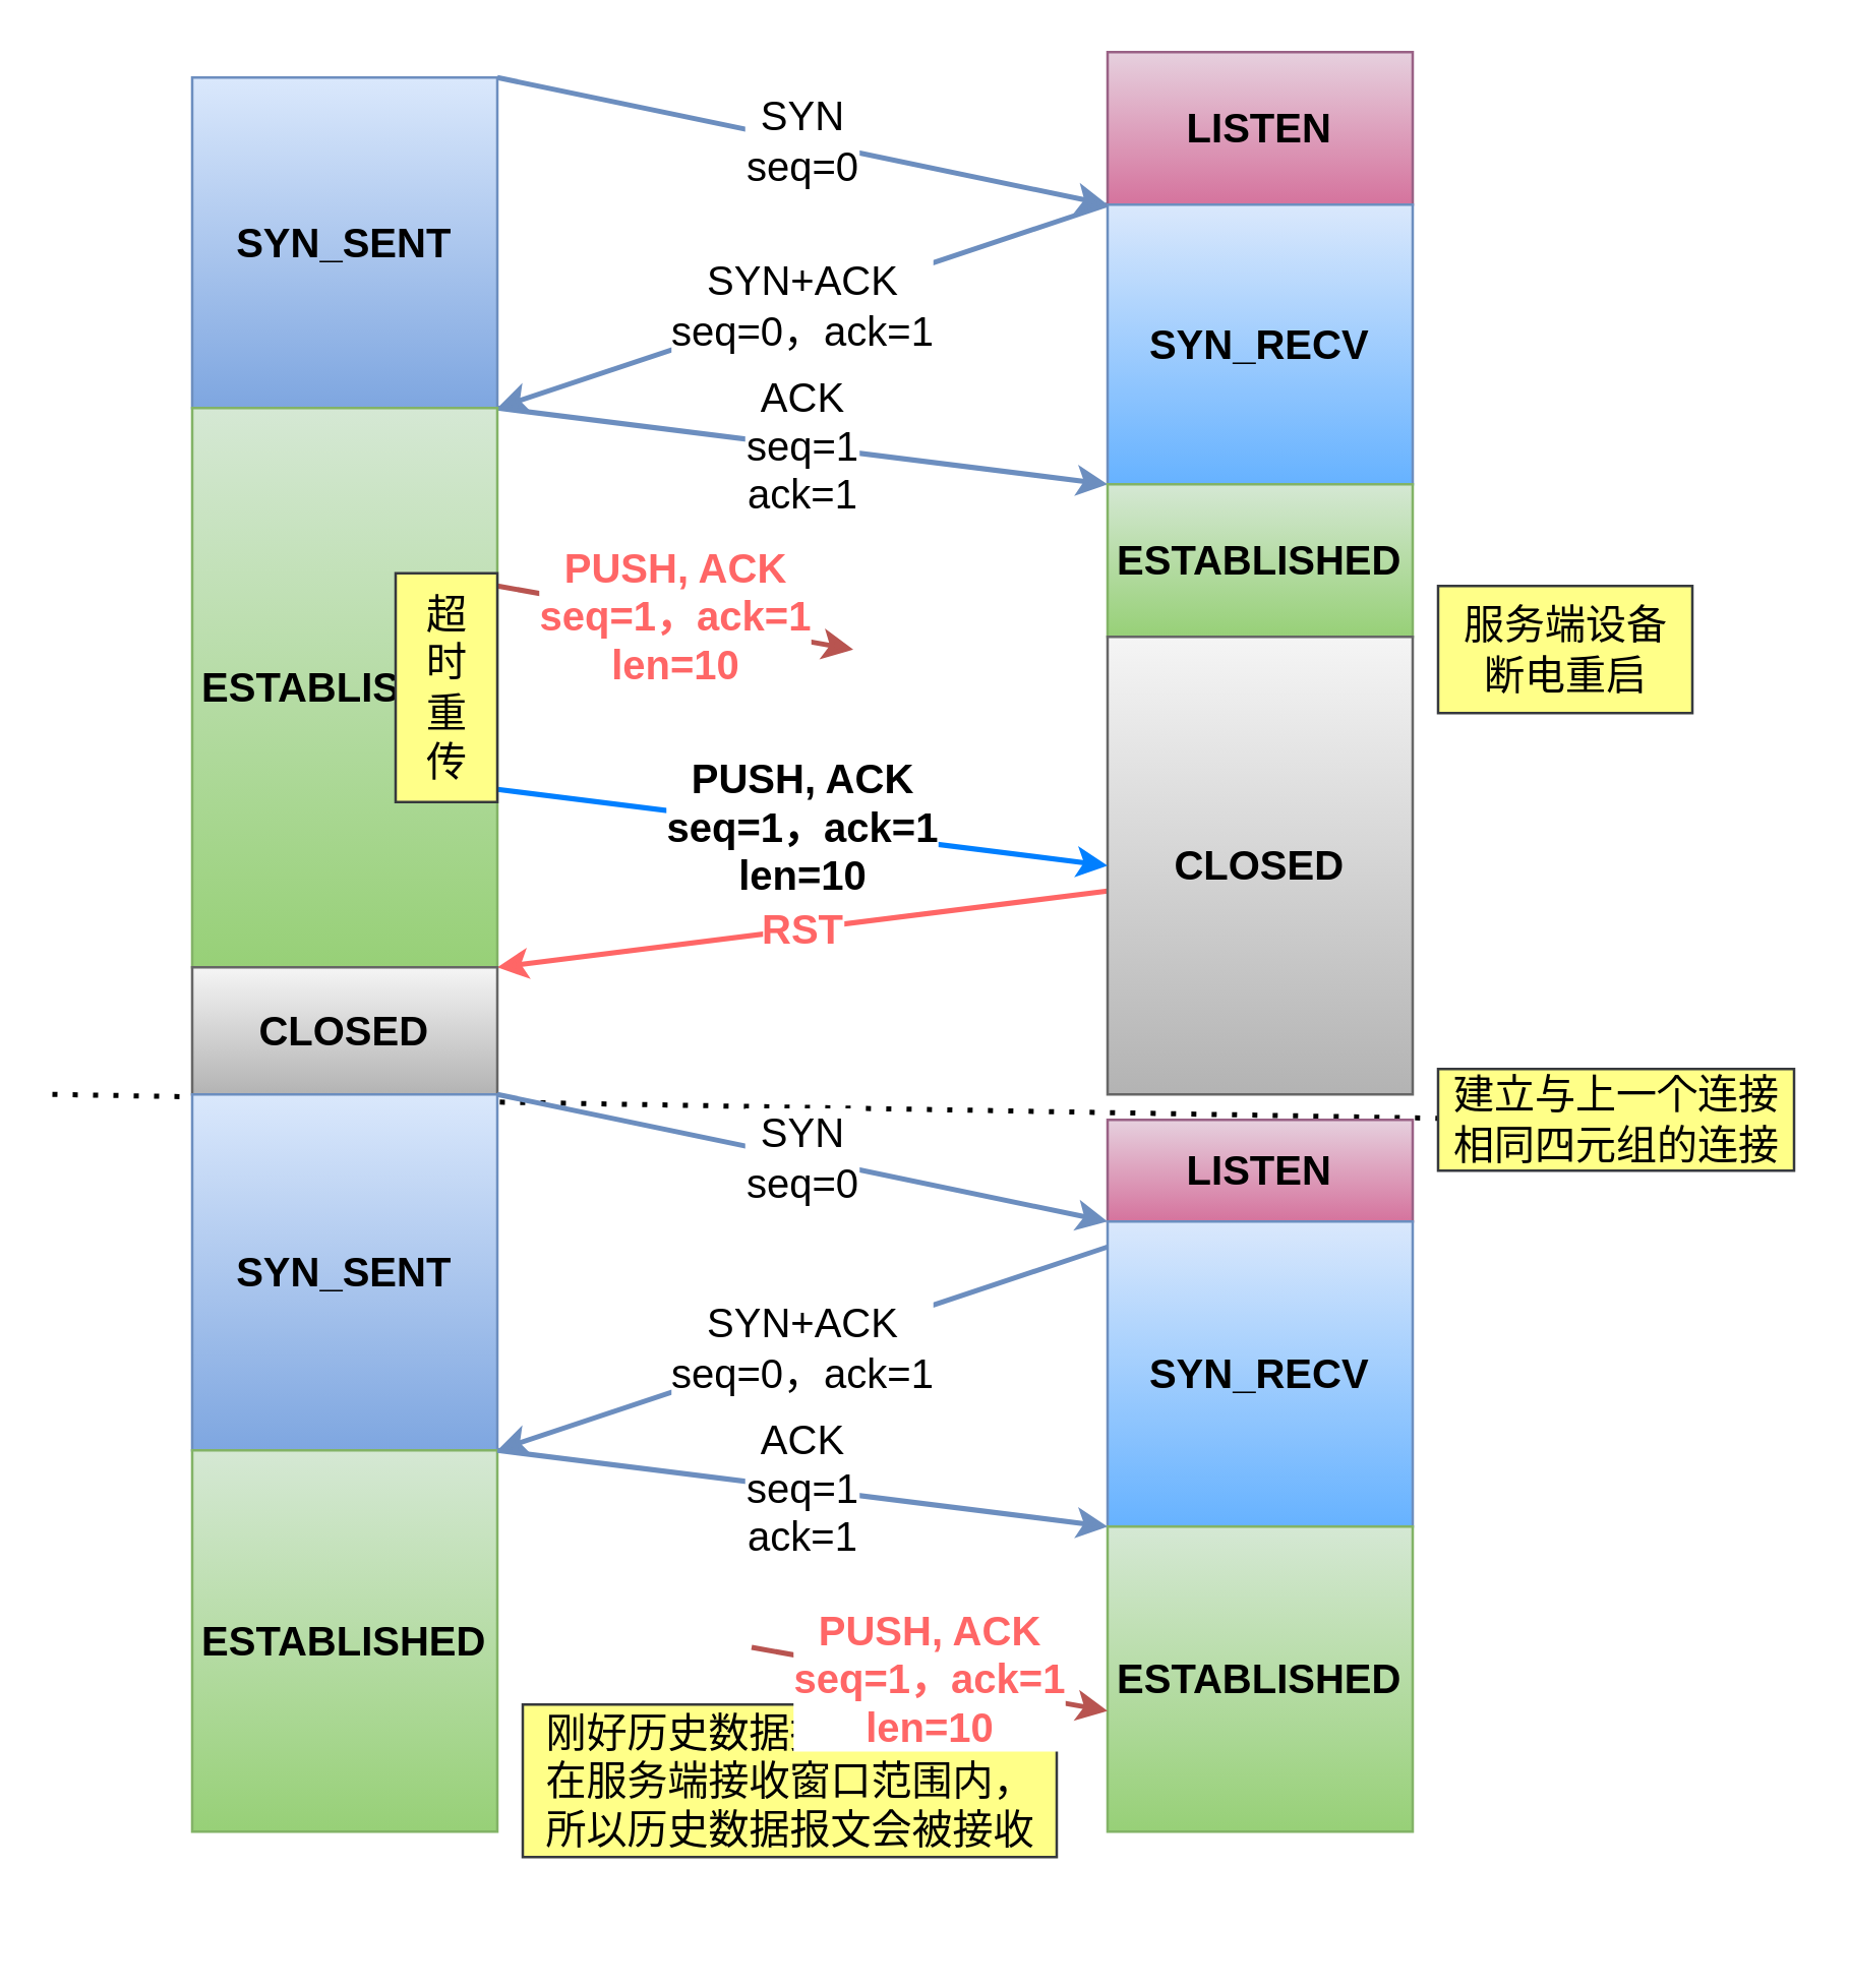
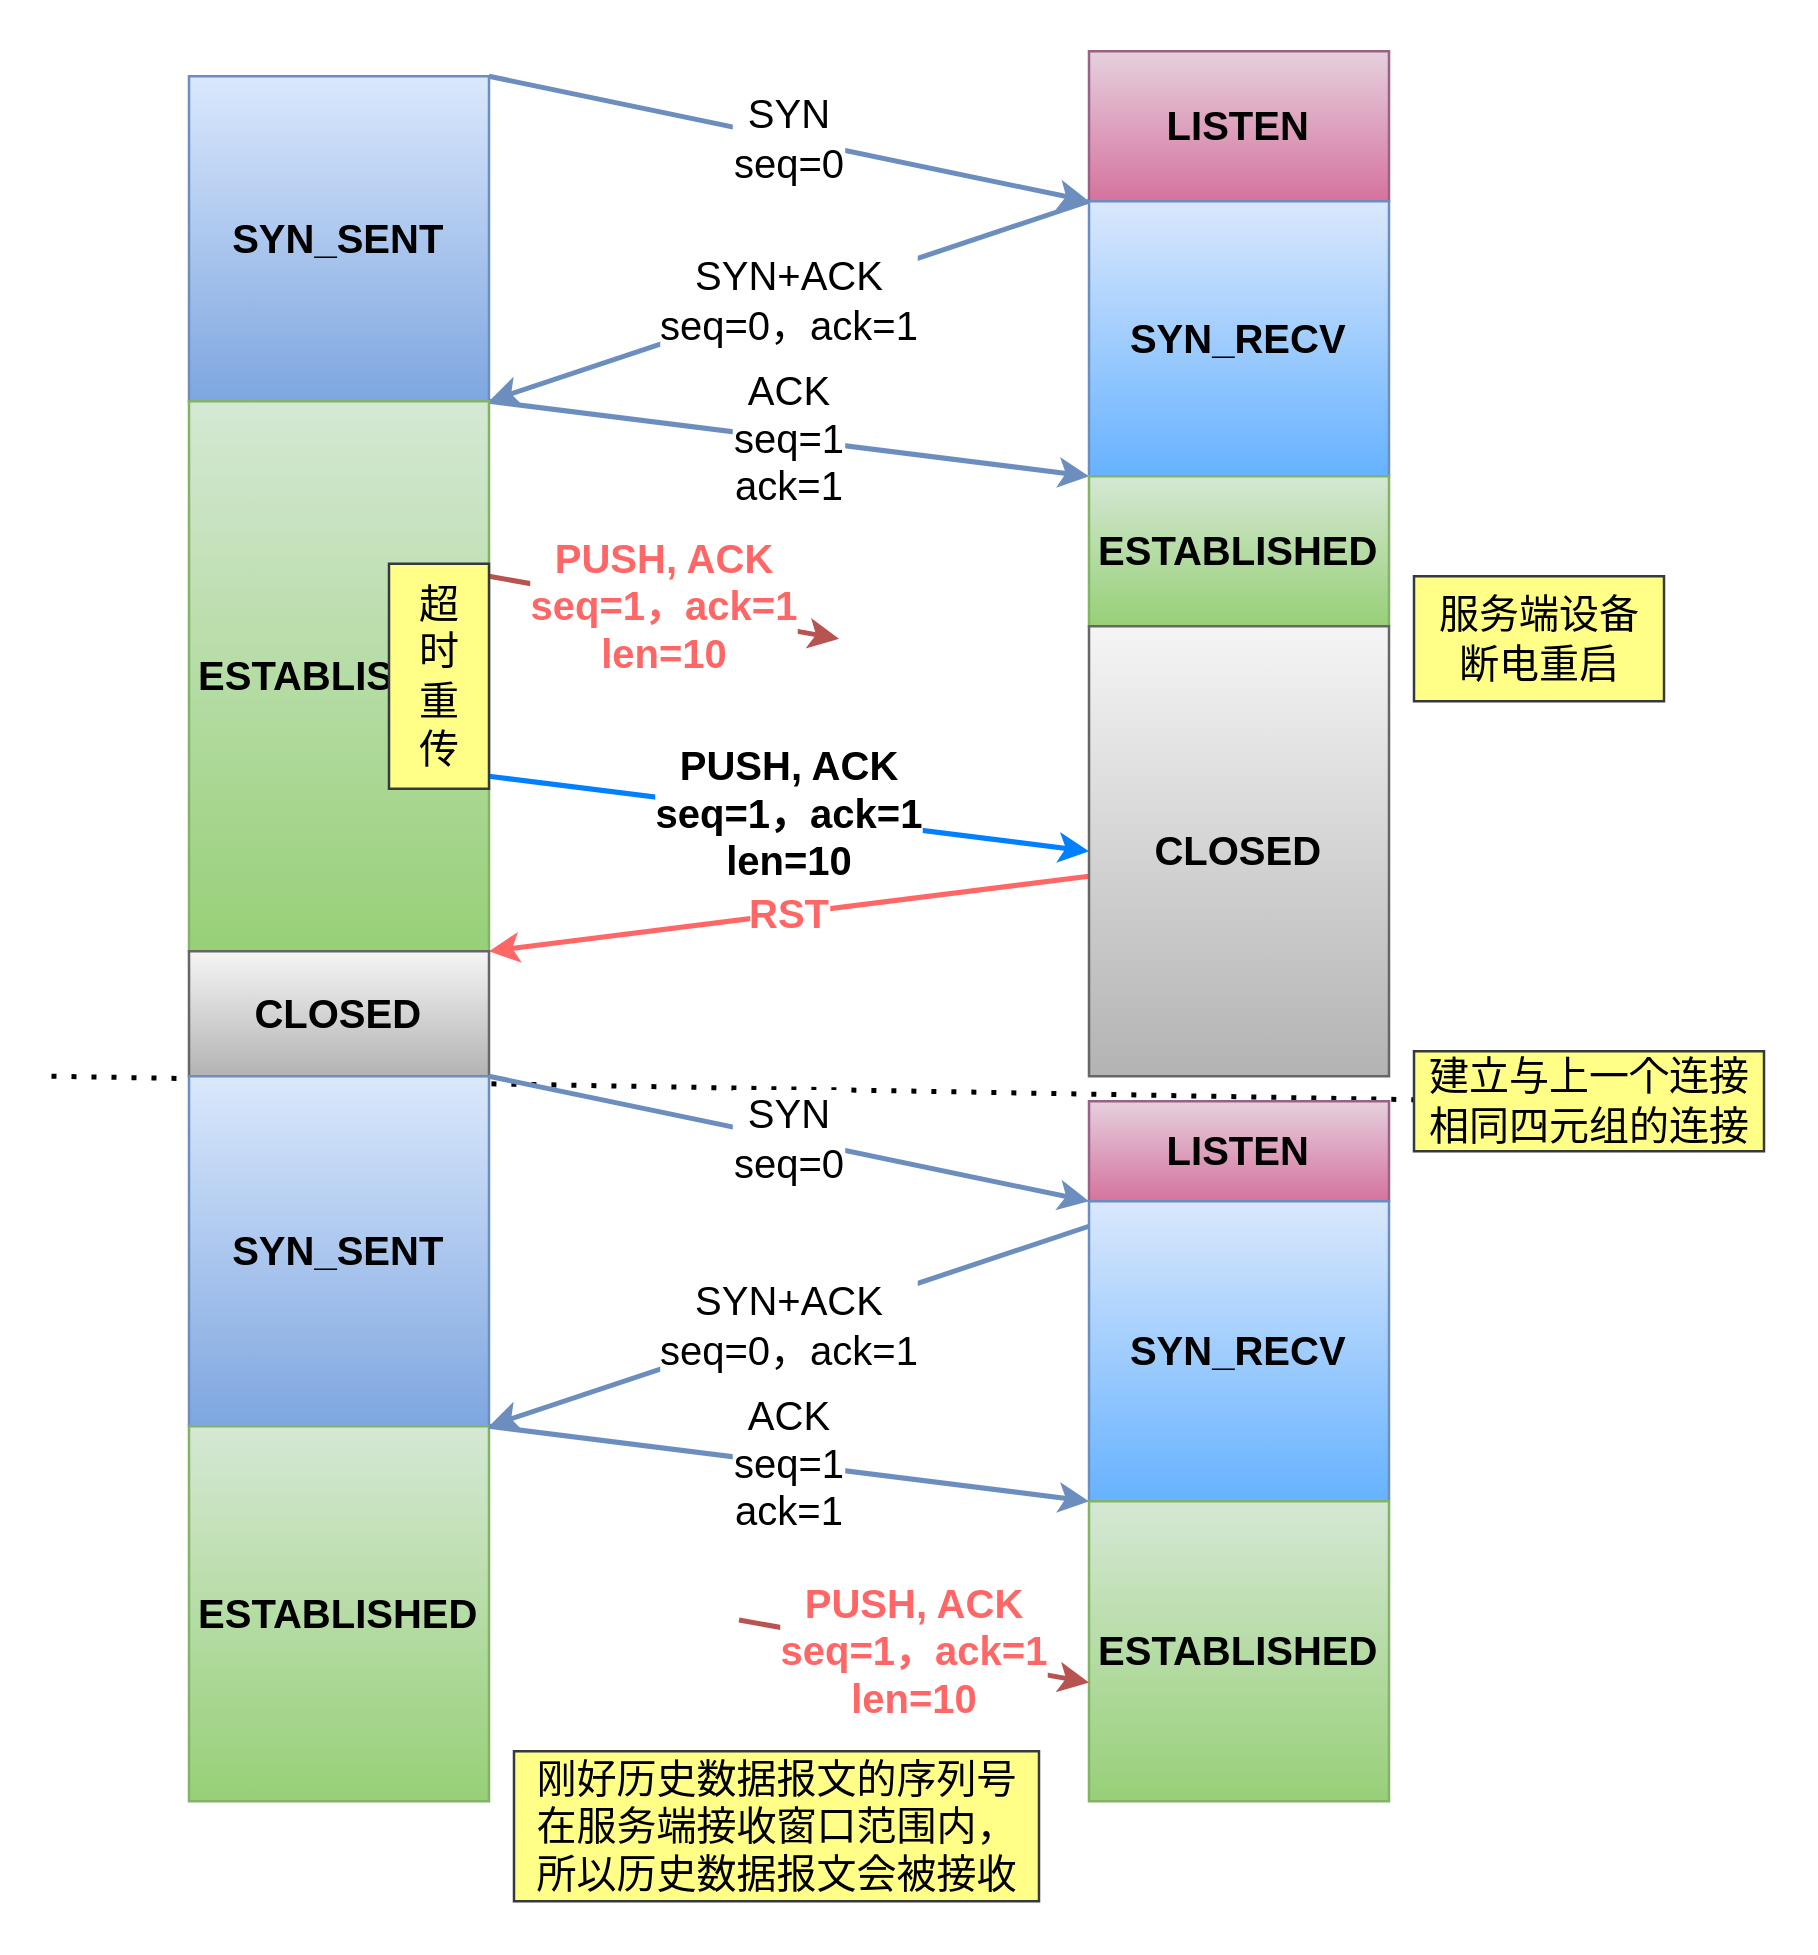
  <mxCell id="0" />
  <mxCell id="1" parent="0" />
  <mxCell id="2" value="SYN_SENT" style="rounded=0;whiteSpace=wrap;html=1;fontSize=16;fontStyle=1;fillColor=#dae8fc;strokeColor=#6c8ebf;gradientColor=#7ea6e0;" parent="1" vertex="1"><mxGeometry x="75" y="30" width="120" height="130" as="geometry" /></mxCell>
  <mxCell id="3" value="SYN&lt;br&gt;seq=0" style="endArrow=classic;html=1;rounded=0;exitX=1;exitY=0;exitDx=0;exitDy=0;entryX=0;entryY=1;entryDx=0;entryDy=0;fontSize=16;fillColor=#dae8fc;gradientColor=#7ea6e0;strokeColor=#6c8ebf;strokeWidth=2;" parent="1" source="2" target="5" edge="1"><mxGeometry width="50" height="50" relative="1" as="geometry"><mxPoint x="215" y="10" as="sourcePoint" /><mxPoint x="395" y="75" as="targetPoint" /></mxGeometry></mxCell>
  <mxCell id="4" value="SYN+ACK&lt;br&gt;seq=0，ack=1" style="edgeStyle=none;rounded=0;orthogonalLoop=1;jettySize=auto;html=1;fontSize=16;exitX=0;exitY=1;exitDx=0;exitDy=0;fillColor=#dae8fc;gradientColor=#7ea6e0;strokeColor=#6c8ebf;strokeWidth=2;entryX=1;entryY=1;entryDx=0;entryDy=0;" parent="1" source="5" target="2" edge="1"><mxGeometry relative="1" as="geometry"><mxPoint x="195" y="240" as="targetPoint" /></mxGeometry></mxCell>
  <mxCell id="5" value="LISTEN" style="rounded=0;whiteSpace=wrap;html=1;fontSize=16;fontStyle=1;fillColor=#e6d0de;strokeColor=#996185;gradientColor=#d5739d;" parent="1" vertex="1"><mxGeometry x="435" y="20" width="120" height="60" as="geometry" /></mxCell>
  <mxCell id="6" value="SYN_RECV" style="rounded=0;whiteSpace=wrap;html=1;fontSize=16;fontStyle=1;fillColor=#dae8fc;strokeColor=#6c8ebf;gradientColor=#66B2FF;" parent="1" vertex="1"><mxGeometry x="435" y="80" width="120" height="110" as="geometry" /></mxCell>
  <mxCell id="7" value="ACK&lt;br&gt;seq=1&lt;br&gt;ack=1" style="edgeStyle=none;rounded=0;orthogonalLoop=1;jettySize=auto;html=1;entryX=0;entryY=0;entryDx=0;entryDy=0;fontFamily=Helvetica;fontSize=16;exitX=1;exitY=0;exitDx=0;exitDy=0;fillColor=#dae8fc;gradientColor=#7ea6e0;strokeColor=#6c8ebf;strokeWidth=2;" parent="1" source="8" target="9" edge="1"><mxGeometry relative="1" as="geometry" /></mxCell>
  <mxCell id="8" value="&lt;span style=&quot;font-weight: 700;&quot;&gt;ESTABLISHED&lt;/span&gt;" style="rounded=0;whiteSpace=wrap;html=1;fontSize=16;fontFamily=Helvetica;fillColor=#d5e8d4;strokeColor=#82b366;gradientColor=#97d077;" parent="1" vertex="1"><mxGeometry x="75" y="160" width="120" height="220" as="geometry" /></mxCell>
  <mxCell id="9" value="&lt;span style=&quot;font-weight: 700;&quot;&gt;ESTABLISHED&lt;/span&gt;" style="rounded=0;whiteSpace=wrap;html=1;fontSize=16;fontFamily=Helvetica;fillColor=#d5e8d4;strokeColor=#82b366;gradientColor=#97d077;" parent="1" vertex="1"><mxGeometry x="435" y="190" width="120" height="60" as="geometry" /></mxCell>
  <mxCell id="10" value="" style="endArrow=none;dashed=1;html=1;dashPattern=1 3;strokeWidth=2;rounded=0;fontFamily=Helvetica;fontSize=16;fontColor=#FF6666;" parent="1" edge="1"><mxGeometry width="50" height="50" relative="1" as="geometry"><mxPoint x="20" y="430" as="sourcePoint" /><mxPoint x="600" y="440" as="targetPoint" /></mxGeometry></mxCell>
  <mxCell id="11" value="建立与上一个连接&lt;br&gt;相同四元组的连接" style="text;html=1;align=center;verticalAlign=middle;resizable=0;points=[];autosize=1;strokeColor=#36393d;fillColor=#ffff88;fontSize=16;fontFamily=Helvetica;" parent="1" vertex="1"><mxGeometry x="565" y="420" width="140" height="40" as="geometry" /></mxCell>
  <mxCell id="12" value="&lt;font color=&quot;#ff6666&quot;&gt;&lt;b&gt;PUSH, ACK&lt;br&gt;seq=1，ack=1&lt;br&gt;len=10&lt;/b&gt;&lt;/font&gt;" style="edgeStyle=none;rounded=0;orthogonalLoop=1;jettySize=auto;html=1;fontFamily=Helvetica;fontSize=16;exitX=1;exitY=0;exitDx=0;exitDy=0;fillColor=#f8cecc;strokeColor=#b85450;strokeWidth=2;" parent="1" edge="1"><mxGeometry relative="1" as="geometry"><mxPoint x="195" y="230" as="sourcePoint" /><mxPoint x="335" y="255" as="targetPoint" /></mxGeometry></mxCell>
  <mxCell id="13" value="RST" style="rounded=0;orthogonalLoop=1;jettySize=auto;html=1;fontSize=16;exitX=0;exitY=0;exitDx=0;exitDy=0;fillColor=#f8cecc;strokeColor=#FF6666;strokeWidth=2;fontColor=#FF6666;fontStyle=1;entryX=1;entryY=0;entryDx=0;entryDy=0;" parent="1" target="14" edge="1"><mxGeometry relative="1" as="geometry"><mxPoint x="435" y="350" as="sourcePoint" /><mxPoint x="205" y="380" as="targetPoint" /></mxGeometry></mxCell>
  <mxCell id="14" value="CLOSED" style="rounded=0;whiteSpace=wrap;html=1;fontSize=16;fontStyle=1;fillColor=#f5f5f5;strokeColor=#666666;gradientColor=#b3b3b3;" parent="1" vertex="1"><mxGeometry x="75" y="380" width="120" height="50" as="geometry" /></mxCell>
  <mxCell id="15" value="LISTEN" style="rounded=0;whiteSpace=wrap;html=1;fontSize=16;fontStyle=1;fillColor=#e6d0de;strokeColor=#996185;gradientColor=#d5739d;" parent="1" vertex="1"><mxGeometry x="435" y="440" width="120" height="40" as="geometry" /></mxCell>
  <mxCell id="16" value="SYN_SENT" style="rounded=0;whiteSpace=wrap;html=1;fontSize=16;fontStyle=1;fillColor=#dae8fc;strokeColor=#6c8ebf;gradientColor=#7ea6e0;" parent="1" vertex="1"><mxGeometry x="75" y="430" width="120" height="140" as="geometry" /></mxCell>
  <mxCell id="17" value="SYN&lt;br&gt;seq=0" style="endArrow=classic;html=1;rounded=0;exitX=1;exitY=0;exitDx=0;exitDy=0;entryX=0;entryY=1;entryDx=0;entryDy=0;fontSize=16;fillColor=#dae8fc;gradientColor=#7ea6e0;strokeColor=#6c8ebf;strokeWidth=2;" parent="1" edge="1"><mxGeometry width="50" height="50" relative="1" as="geometry"><mxPoint x="195" y="430" as="sourcePoint" /><mxPoint x="435" y="480" as="targetPoint" /></mxGeometry></mxCell>
  <mxCell id="18" value="SYN_RECV" style="rounded=0;whiteSpace=wrap;html=1;fontSize=16;fontStyle=1;fillColor=#dae8fc;strokeColor=#6c8ebf;gradientColor=#66B2FF;" parent="1" vertex="1"><mxGeometry x="435" y="480" width="120" height="120" as="geometry" /></mxCell>
  <mxCell id="19" value="&lt;span style=&quot;font-weight: 700;&quot;&gt;ESTABLISHED&lt;/span&gt;" style="rounded=0;whiteSpace=wrap;html=1;fontSize=16;fontFamily=Helvetica;fillColor=#d5e8d4;strokeColor=#82b366;gradientColor=#97d077;" parent="1" vertex="1"><mxGeometry x="435" y="600" width="120" height="120" as="geometry" /></mxCell>
  <mxCell id="20" value="&lt;span style=&quot;font-weight: 700;&quot;&gt;ESTABLISHED&lt;/span&gt;" style="rounded=0;whiteSpace=wrap;html=1;fontSize=16;fontFamily=Helvetica;fillColor=#d5e8d4;strokeColor=#82b366;gradientColor=#97d077;" parent="1" vertex="1"><mxGeometry x="75" y="570" width="120" height="150" as="geometry" /></mxCell>
  <mxCell id="21" value="SYN+ACK&lt;br&gt;seq=0，ack=1" style="edgeStyle=none;rounded=0;orthogonalLoop=1;jettySize=auto;html=1;fontSize=16;exitX=0;exitY=1;exitDx=0;exitDy=0;fillColor=#dae8fc;gradientColor=#7ea6e0;strokeColor=#6c8ebf;strokeWidth=2;entryX=1;entryY=1;entryDx=0;entryDy=0;" parent="1" edge="1"><mxGeometry relative="1" as="geometry"><mxPoint x="195" y="570" as="targetPoint" /><mxPoint x="435" y="490" as="sourcePoint" /></mxGeometry></mxCell>
  <mxCell id="22" value="ACK&lt;br&gt;seq=1&lt;br&gt;ack=1" style="edgeStyle=none;rounded=0;orthogonalLoop=1;jettySize=auto;html=1;entryX=0;entryY=0;entryDx=0;entryDy=0;fontFamily=Helvetica;fontSize=16;exitX=1;exitY=0;exitDx=0;exitDy=0;fillColor=#dae8fc;gradientColor=#7ea6e0;strokeColor=#6c8ebf;strokeWidth=2;" parent="1" edge="1"><mxGeometry relative="1" as="geometry"><mxPoint x="195" y="570" as="sourcePoint" /><mxPoint x="435" y="600" as="targetPoint" /></mxGeometry></mxCell>
- <mxCell id="23" value="刚好历史数据报文的序列号&lt;br&gt;在服务端接收窗口范围内，&lt;br&gt;所以历史数据报文会被接收" style="text;html=1;align=center;verticalAlign=middle;resizable=0;points=[];autosize=1;strokeColor=#36393d;fillColor=#ffff88;fontSize=16;fontFamily=Helvetica;" parent="1" vertex="1"><mxGeometry x="205" y="670" width="210" height="60" as="geometry" /></mxCell>
+ <mxCell id="23" value="刚好历史数据报文的序列号&lt;br&gt;在服务端接收窗口范围内，&lt;br&gt;所以历史数据报文会被接收" style="text;html=1;align=center;verticalAlign=middle;resizable=0;points=[];autosize=1;strokeColor=#36393d;fillColor=#ffff88;fontSize=16;fontFamily=Helvetica;" parent="1" vertex="1"><mxGeometry x="205" y="700" width="210" height="60" as="geometry" /></mxCell>
  <mxCell id="24" value="&lt;font color=&quot;#ff6666&quot;&gt;&lt;b&gt;PUSH, ACK&lt;br&gt;seq=1，ack=1&lt;br&gt;len=10&lt;/b&gt;&lt;/font&gt;" style="edgeStyle=none;rounded=0;orthogonalLoop=1;jettySize=auto;html=1;fontFamily=Helvetica;fontSize=16;exitX=1;exitY=0;exitDx=0;exitDy=0;fillColor=#f8cecc;strokeColor=#b85450;strokeWidth=2;" parent="1" edge="1"><mxGeometry relative="1" as="geometry"><mxPoint x="295" y="647.5" as="sourcePoint" /><mxPoint x="435" y="672.5" as="targetPoint" /></mxGeometry></mxCell>
  <mxCell id="25" value="服务端设备&lt;br&gt;断电重启" style="text;html=1;align=center;verticalAlign=middle;resizable=0;points=[];autosize=1;strokeColor=#36393d;fillColor=#ffff88;fontSize=16;fontFamily=Helvetica;" parent="1" vertex="1"><mxGeometry x="565" y="230" width="100" height="50" as="geometry" /></mxCell>
  <mxCell id="26" value="CLOSED" style="rounded=0;whiteSpace=wrap;html=1;fontSize=16;fontStyle=1;fillColor=#f5f5f5;strokeColor=#666666;gradientColor=#b3b3b3;" vertex="1" parent="1"><mxGeometry x="435" y="250" width="120" height="180" as="geometry" /></mxCell>
  <mxCell id="27" value="&lt;b style=&quot;&quot;&gt;PUSH, ACK&lt;br&gt;seq=1，ack=1&lt;br&gt;len=10&lt;/b&gt;" style="edgeStyle=none;rounded=0;orthogonalLoop=1;jettySize=auto;html=1;fontFamily=Helvetica;fontSize=16;exitX=1;exitY=0;exitDx=0;exitDy=0;fillColor=#f8cecc;strokeColor=#007FFF;strokeWidth=2;entryX=0;entryY=0.5;entryDx=0;entryDy=0;" edge="1" parent="1" target="26"><mxGeometry relative="1" as="geometry"><mxPoint x="195" y="310" as="sourcePoint" /><mxPoint x="335" y="335" as="targetPoint" /></mxGeometry></mxCell>
  <mxCell id="28" value="超&lt;br&gt;时&lt;br&gt;重&lt;br&gt;传" style="text;html=1;align=center;verticalAlign=middle;resizable=0;points=[];autosize=1;strokeColor=#36393d;fillColor=#ffff88;fontSize=16;fontFamily=Helvetica;" vertex="1" parent="1"><mxGeometry x="155" y="225" width="40" height="90" as="geometry" /></mxCell>
